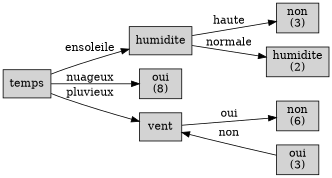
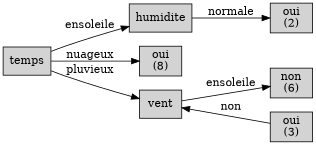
  digraph {
    rankdir=LR
    node [shape=box style=filled weight=3]
    n1 [label="temps\n" weight=1]
    n2 [label="humidite\n" weight=2]
    n3 [label="oui\n(8)\n" weight=2]
    n4 [label="vent\n" weight=2]
-   n5 [label="non\n(3)\n"]
-   n6 [label="humidite\n(2)\n"]
+   n6 [label="oui\n(2)\n"]
    n7 [label="oui\n(3)\n"]
    n8 [label="non\n(6)\n"]
    subgraph sub_1 {
      rank=same
      n1
    }
    subgraph sub_2 {
      rank=same
      n2
      n3
      n4
    }
    subgraph sub_3 {
      rank=same
-     n5
      n6
      n7
      n8
    }
    n1 -> n2 [label=ensoleile]
    n1 -> n3 [label=nuageux]
    n1 -> n4 [label=pluvieux]
-   n2 -> n5 [label=haute]
    n2 -> n6 [label=normale]
-   n4 -> n8 [label=oui]
+   n4 -> n8 [label=ensoleile]
    n7 -> n4 [label=non]
  }
